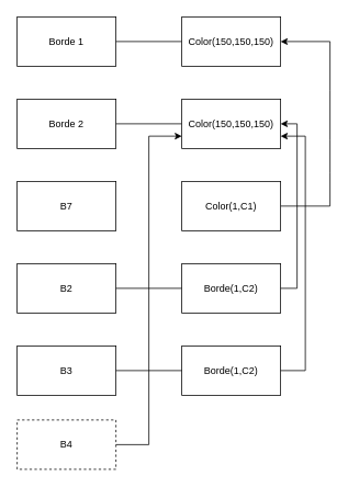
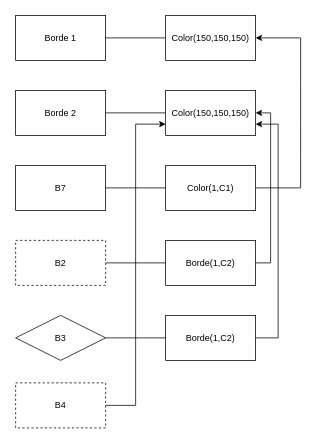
  <mxCell id="0" />
  <mxCell id="1" parent="0" />
  <mxCell id="2" value="Borde 1" style="rounded=0;whiteSpace=wrap;html=1;" vertex="1" parent="1"><mxGeometry x="20" y="20" width="120" height="60" as="geometry" /></mxCell>
  <mxCell id="3" value="" style="endArrow=none;html=1;rounded=0;exitX=1;exitY=0.5;exitDx=0;exitDy=0;" edge="1" parent="1" source="2" target="4"><mxGeometry width="50" height="50" relative="1" as="geometry"><mxPoint x="260" y="270" as="sourcePoint" /><mxPoint x="260" y="120" as="targetPoint" /></mxGeometry></mxCell>
  <mxCell id="4" value="Color(150,150,150)" style="rounded=0;whiteSpace=wrap;html=1;" vertex="1" parent="1"><mxGeometry x="220" y="20" width="120" height="60" as="geometry" /></mxCell>
  <mxCell id="5" value="Borde 2" style="rounded=0;whiteSpace=wrap;html=1;" vertex="1" parent="1"><mxGeometry x="20" y="120" width="120" height="60" as="geometry" /></mxCell>
  <mxCell id="6" value="" style="endArrow=none;html=1;rounded=0;exitX=1;exitY=0.5;exitDx=0;exitDy=0;" edge="1" parent="1" source="5" target="7"><mxGeometry width="50" height="50" relative="1" as="geometry"><mxPoint x="260" y="270" as="sourcePoint" /><mxPoint x="230" y="240" as="targetPoint" /></mxGeometry></mxCell>
  <mxCell id="7" value="Color(150,150,150)" style="rounded=0;whiteSpace=wrap;html=1;" vertex="1" parent="1"><mxGeometry x="220" y="120" width="120" height="60" as="geometry" /></mxCell>
  <mxCell id="8" value="B7" style="rounded=0;whiteSpace=wrap;html=1;" vertex="1" parent="1"><mxGeometry x="20" y="220" width="120" height="60" as="geometry" /></mxCell>
  <mxCell id="9" value="" style="endArrow=classic;html=1;rounded=0;exitX=1;exitY=0.5;exitDx=0;exitDy=0;entryX=1;entryY=0.5;entryDx=0;entryDy=0;" edge="1" parent="1" source="10" target="4"><mxGeometry width="50" height="50" relative="1" as="geometry"><mxPoint x="260" y="270" as="sourcePoint" /><mxPoint x="310" y="220" as="targetPoint" /><Array as="points"><mxPoint x="400" y="250" /><mxPoint x="400" y="210" /><mxPoint x="400" y="170" /><mxPoint x="400" y="110" /><mxPoint x="400" y="50" /></Array></mxGeometry></mxCell>
  <mxCell id="10" value="Color(1,C1)" style="rounded=0;whiteSpace=wrap;html=1;" vertex="1" parent="1"><mxGeometry x="220" y="220" width="120" height="60" as="geometry" /></mxCell>
- <mxCell id="12" value="B2" style="rounded=0;whiteSpace=wrap;html=1;" vertex="1" parent="1"><mxGeometry x="20" y="320" width="120" height="60" as="geometry" /></mxCell>
+ <mxCell id="11" value="" style="endArrow=none;html=1;rounded=0;exitX=1;exitY=0.5;exitDx=0;exitDy=0;entryX=0;entryY=0.5;entryDx=0;entryDy=0;" edge="1" parent="1" source="8" target="10"><mxGeometry width="50" height="50" relative="1" as="geometry"><mxPoint x="260" y="270" as="sourcePoint" /><mxPoint x="310" y="220" as="targetPoint" /></mxGeometry></mxCell>
+ <mxCell id="12" value="B2" style="rounded=0;whiteSpace=wrap;html=1;dashed=1;" vertex="1" parent="1"><mxGeometry x="20" y="320" width="120" height="60" as="geometry" /></mxCell>
  <mxCell id="13" value="Borde(1,C2)" style="rounded=0;whiteSpace=wrap;html=1;" vertex="1" parent="1"><mxGeometry x="220" y="320" width="120" height="60" as="geometry" /></mxCell>
  <mxCell id="14" value="" style="endArrow=none;html=1;rounded=0;exitX=1;exitY=0.5;exitDx=0;exitDy=0;entryX=0;entryY=0.5;entryDx=0;entryDy=0;" edge="1" parent="1" source="12" target="13"><mxGeometry width="50" height="50" relative="1" as="geometry"><mxPoint x="260" y="270" as="sourcePoint" /><mxPoint x="310" y="220" as="targetPoint" /></mxGeometry></mxCell>
  <mxCell id="15" value="" style="endArrow=classic;html=1;rounded=0;exitX=1;exitY=0.5;exitDx=0;exitDy=0;entryX=1;entryY=0.5;entryDx=0;entryDy=0;" edge="1" parent="1" source="13" target="7"><mxGeometry width="50" height="50" relative="1" as="geometry"><mxPoint x="260" y="300" as="sourcePoint" /><mxPoint x="380" y="90" as="targetPoint" /><Array as="points"><mxPoint x="360" y="350" /><mxPoint x="360" y="150" /></Array></mxGeometry></mxCell>
- <mxCell id="16" value="B3" style="rounded=0;whiteSpace=wrap;html=1;" vertex="1" parent="1"><mxGeometry x="20" y="420" width="120" height="60" as="geometry" /></mxCell>
+ <mxCell id="16" value="B3" style="rhombus;whiteSpace=wrap;html=1;" vertex="1" parent="1"><mxGeometry x="20" y="420" width="120" height="60" as="geometry" /></mxCell>
  <mxCell id="17" value="Borde(1,C2)" style="rounded=0;whiteSpace=wrap;html=1;" vertex="1" parent="1"><mxGeometry x="220" y="420" width="120" height="60" as="geometry" /></mxCell>
  <mxCell id="18" value="" style="endArrow=none;html=1;rounded=0;exitX=1;exitY=0.5;exitDx=0;exitDy=0;entryX=0;entryY=0.5;entryDx=0;entryDy=0;" edge="1" parent="1" source="16" target="17"><mxGeometry width="50" height="50" relative="1" as="geometry"><mxPoint x="250" y="300" as="sourcePoint" /><mxPoint x="300" y="250" as="targetPoint" /></mxGeometry></mxCell>
  <mxCell id="19" value="" style="endArrow=classic;html=1;rounded=0;exitX=1;exitY=0.5;exitDx=0;exitDy=0;entryX=1;entryY=0.75;entryDx=0;entryDy=0;" edge="1" parent="1" source="17" target="7"><mxGeometry width="50" height="50" relative="1" as="geometry"><mxPoint x="350" y="360" as="sourcePoint" /><mxPoint x="350" y="160" as="targetPoint" /><Array as="points"><mxPoint x="370" y="450" /><mxPoint x="370" y="165" /></Array></mxGeometry></mxCell>
  <mxCell id="20" value="B4" style="rounded=0;whiteSpace=wrap;html=1;dashed=1;" vertex="1" parent="1"><mxGeometry x="20" y="510" width="120" height="60" as="geometry" /></mxCell>
  <mxCell id="21" value="" style="endArrow=classic;html=1;rounded=0;exitX=1;exitY=0.5;exitDx=0;exitDy=0;entryX=0;entryY=0.75;entryDx=0;entryDy=0;" edge="1" parent="1" source="20" target="7"><mxGeometry width="50" height="50" relative="1" as="geometry"><mxPoint x="250" y="370" as="sourcePoint" /><mxPoint x="180" y="130" as="targetPoint" /><Array as="points"><mxPoint x="180" y="540" /><mxPoint x="180" y="165" /></Array></mxGeometry></mxCell>
